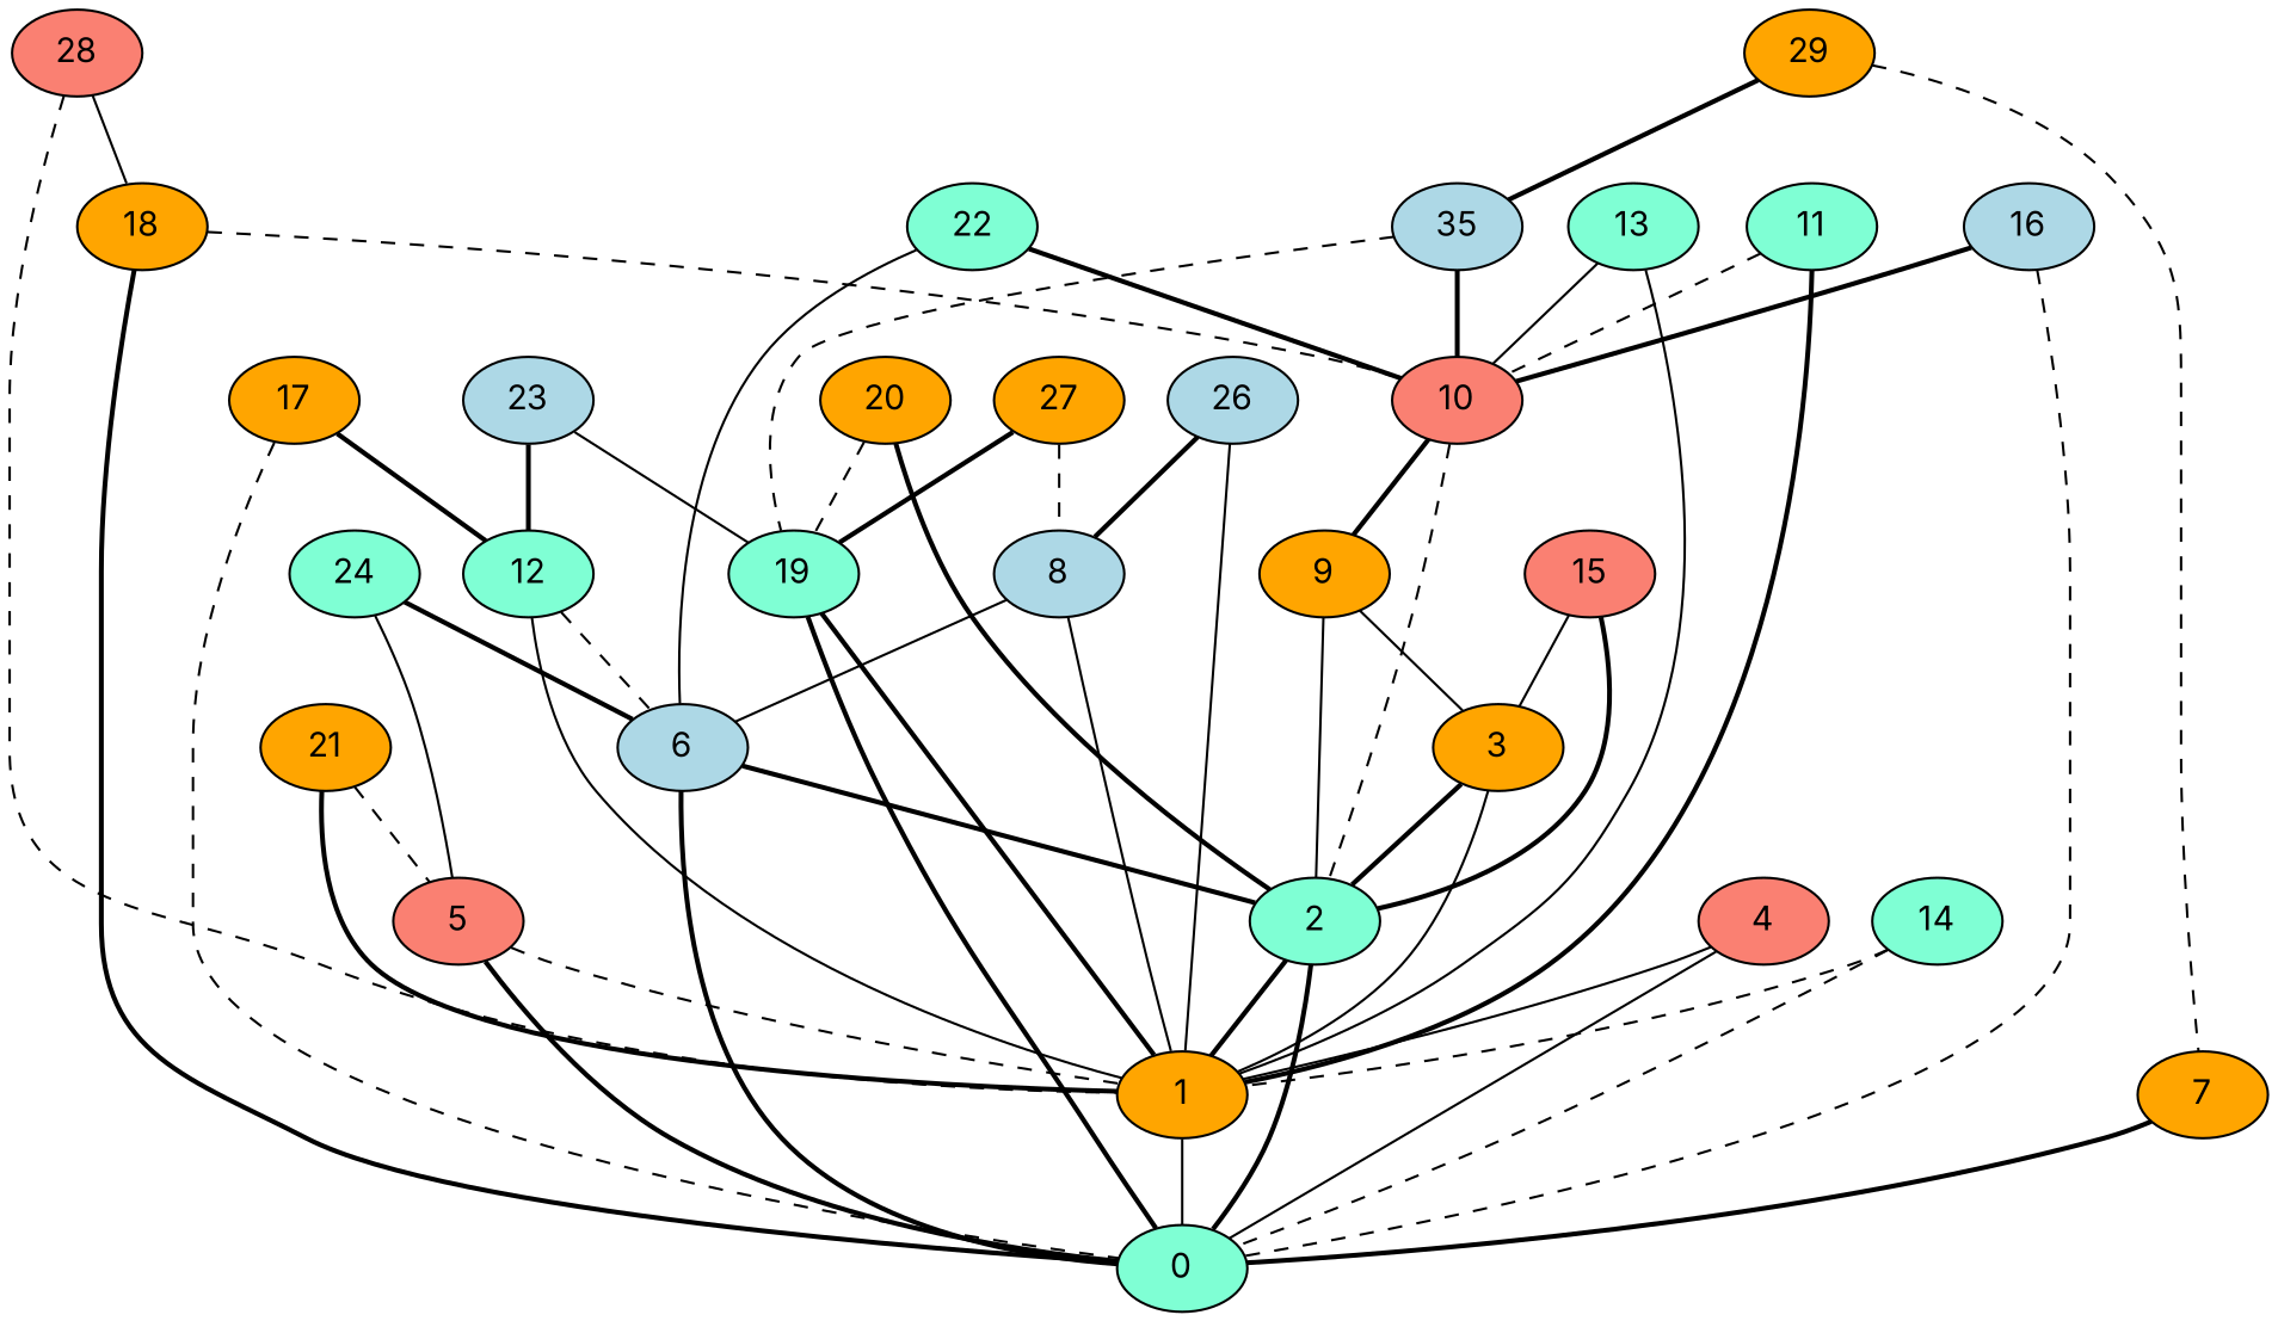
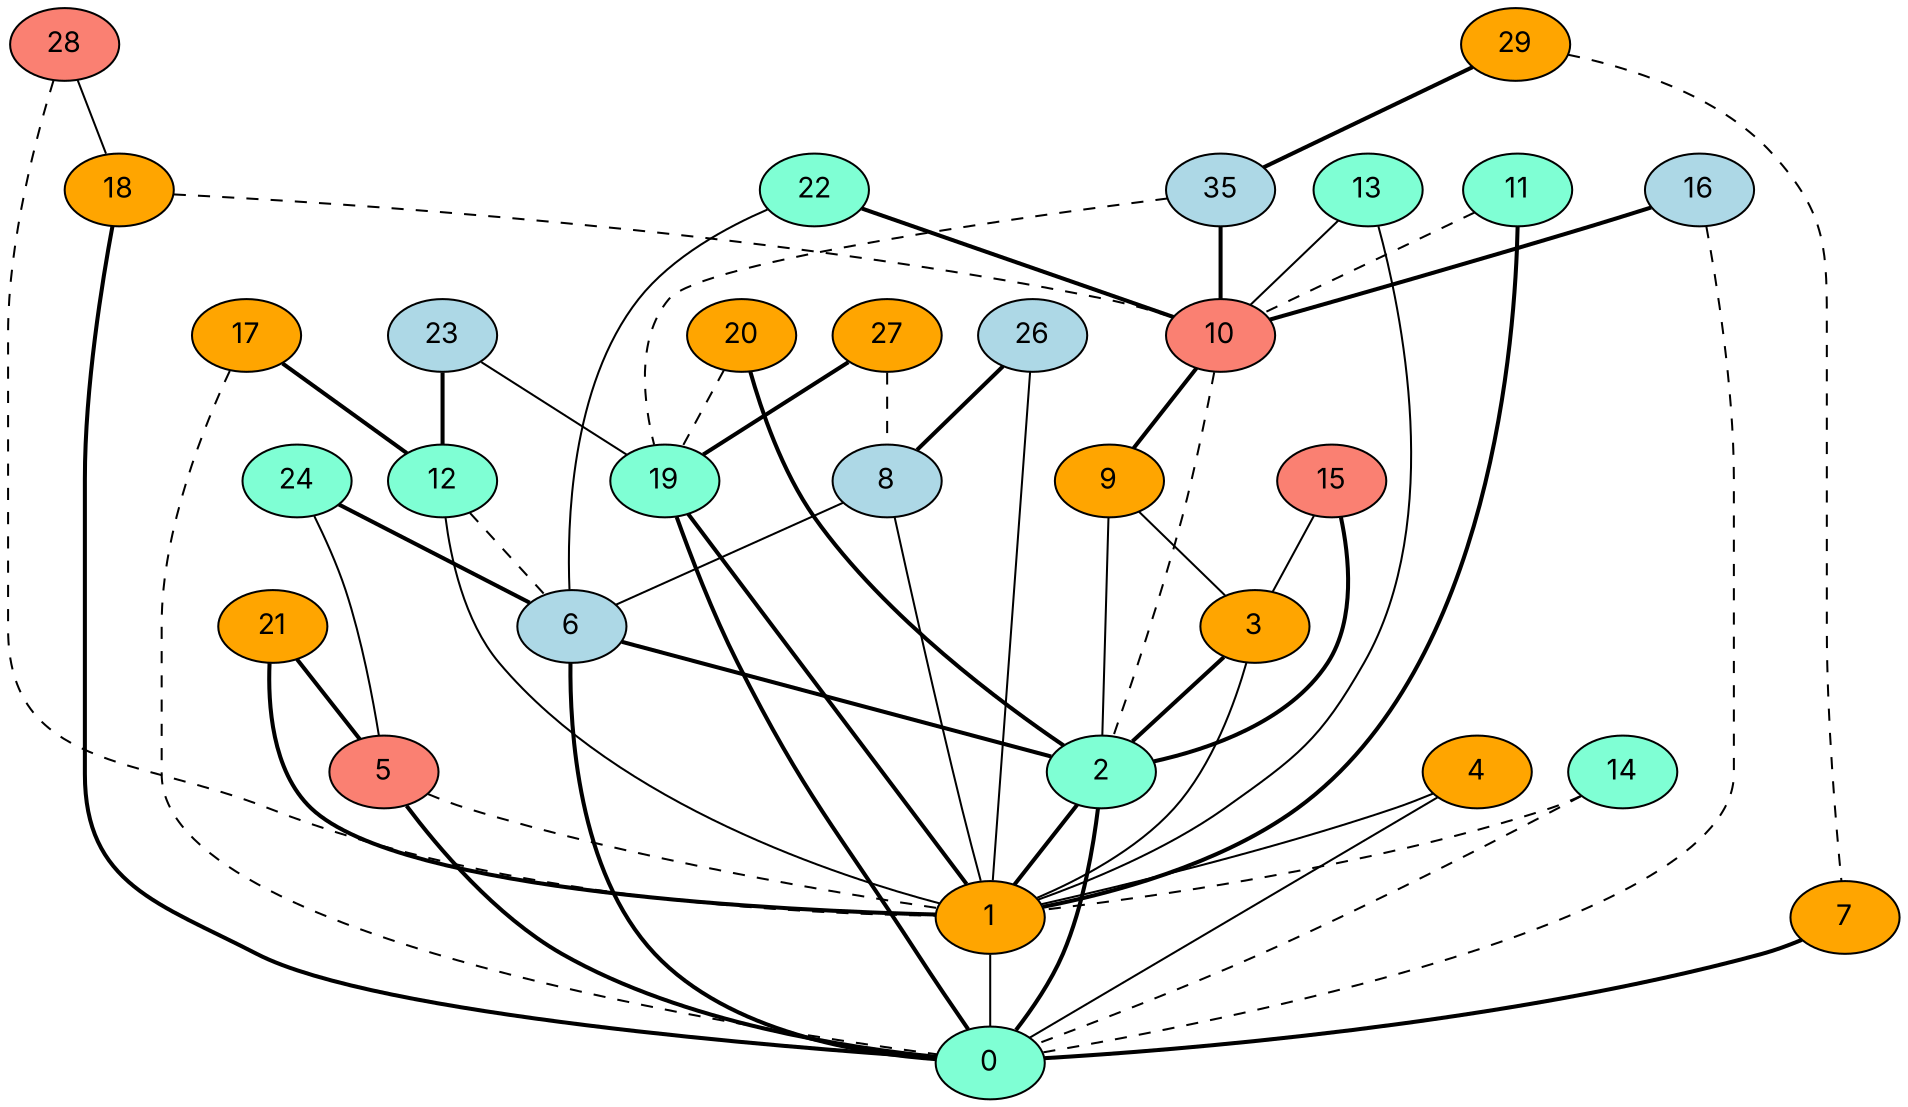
  graph {
    fontname=Inter
    node [fillcolor=orange fontname=Inter style=filled]
    edge [fontname=Inter style=bold]
    3
    1
    2 [fillcolor=aquamarine]
    0 [fillcolor=aquamarine]
    17
    12 [fillcolor=aquamarine]
    6 [fillcolor=lightblue]
    10 [fillcolor=salmon]
    9
    24 [fillcolor=aquamarine]
    5 [fillcolor=salmon]
-   4 [fillcolor=salmon]
+   4
    18
    11 [fillcolor=aquamarine]
    n15 [fillcolor=lightblue label=35]
    19 [fillcolor=aquamarine]
    26 [fillcolor=lightblue]
    8 [fillcolor=lightblue]
    23 [fillcolor=lightblue]
    14 [fillcolor=aquamarine]
    16 [fillcolor=lightblue]
    20
    13 [fillcolor=aquamarine]
    27
    7
    21
    28 [fillcolor=salmon]
    22 [fillcolor=aquamarine]
    15 [fillcolor=salmon]
    29
    3 -- 1 [style=solid]
    3 -- 2
    1 -- 0 [style=solid]
    2 -- 1
    2 -- 0
    17 -- 0 [style=dashed]
    17 -- 12
    12 -- 1 [style=solid]
    12 -- 6 [style=dashed]
    6 -- 2
    6 -- 0
    10 -- 2 [style=dashed]
    10 -- 9
    9 -- 3 [style=solid]
    9 -- 2 [style=solid]
    24 -- 6
    24 -- 5 [style=solid]
    5 -- 1 [style=dashed]
    5 -- 0
    4 -- 1 [style=solid]
    4 -- 0 [style=solid]
    18 -- 0
    18 -- 10 [style=dashed]
    11 -- 1
    11 -- 10 [style=dashed]
    n15 -- 10
    n15 -- 19 [style=dashed]
    19 -- 1
    19 -- 0
    26 -- 1 [style=solid]
    26 -- 8
    8 -- 1 [style=solid]
    8 -- 6 [style=solid]
    23 -- 12
    23 -- 19 [style=solid]
    14 -- 1 [style=dashed]
    14 -- 0 [style=dashed]
    16 -- 0 [style=dashed]
    16 -- 10
    20 -- 2
    20 -- 19 [style=dashed]
    13 -- 1 [style=solid]
    13 -- 10 [style=solid]
    27 -- 19
    27 -- 8 [style=dashed]
    7 -- 0
    21 -- 1
-   21 -- 5 [style=dashed]
+   21 -- 5
    28 -- 1 [style=dashed]
    28 -- 18 [style=solid]
    22 -- 6 [style=solid]
    22 -- 10
    15 -- 3 [style=solid]
    15 -- 2
    29 -- n15
    29 -- 7 [style=dashed]
  }
